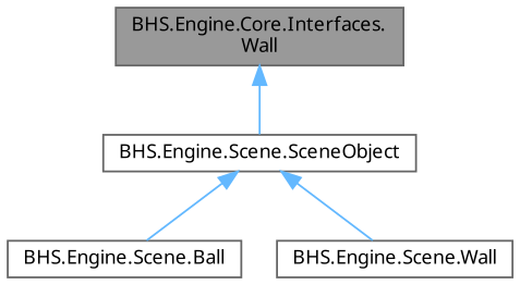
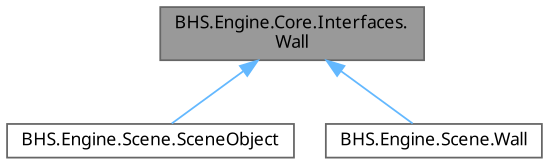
  digraph {
    fontname="Noto Sans"
    node [color=gray40 fillcolor=white fontname="Noto Sans" fontsize=10 shape=box style=filled]
    edge [color=steelblue1 dir=back fontname="Noto Sans" fontsize=10 labelfontname=Helvetica labelfontsize=10 style=solid]
    n1 [fillcolor=grey60 fontcolor=black height=0.2 label="BHS.Engine.Core.Interfaces.\lWall" width=0.4]
    n2 [height=0.2 label="BHS.Engine.Scene.SceneObject" width=0.4]
-   n3 [height=0.2 label="BHS.Engine.Scene.Ball" width=0.4]
    n4 [height=0.2 label="BHS.Engine.Scene.Wall" width=0.4]
    n1 -> n2
-   n2 -> n3
-   n2 -> n4
+   n1 -> n4
  }
